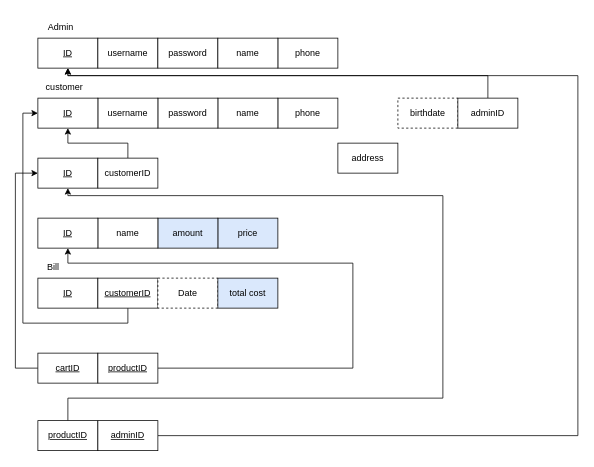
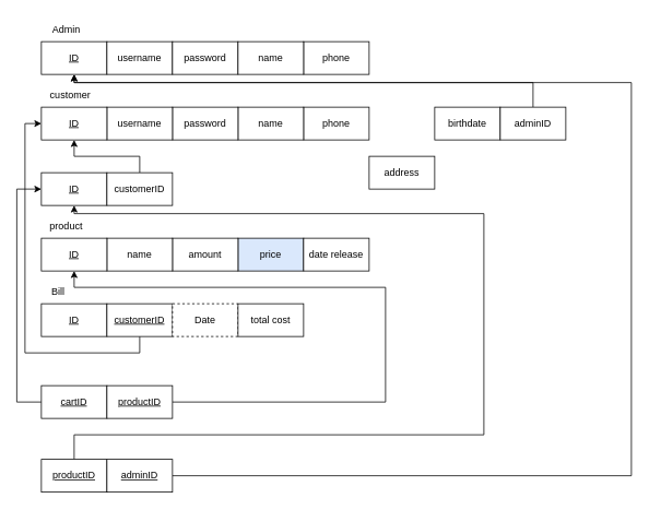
  <mxCell id="0" />
  <mxCell id="1" parent="0" />
  <mxCell id="2" value="&lt;u&gt;ID&lt;/u&gt;" style="rounded=0;whiteSpace=wrap;html=1;" parent="1" vertex="1"><mxGeometry x="50" y="50" width="80" height="40" as="geometry" /></mxCell>
  <mxCell id="3" value="username" style="rounded=0;whiteSpace=wrap;html=1;" parent="1" vertex="1"><mxGeometry x="130" y="50" width="80" height="40" as="geometry" /></mxCell>
  <mxCell id="4" value="phone" style="rounded=0;whiteSpace=wrap;html=1;" parent="1" vertex="1"><mxGeometry x="370" y="50" width="80" height="40" as="geometry" /></mxCell>
  <mxCell id="5" value="password" style="rounded=0;whiteSpace=wrap;html=1;" parent="1" vertex="1"><mxGeometry x="210" y="50" width="80" height="40" as="geometry" /></mxCell>
  <mxCell id="6" value="name" style="rounded=0;whiteSpace=wrap;html=1;" parent="1" vertex="1"><mxGeometry x="290" y="50" width="80" height="40" as="geometry" /></mxCell>
  <mxCell id="7" value="Admin" style="text;html=1;align=center;verticalAlign=middle;resizable=0;points=[];autosize=1;strokeColor=none;fillColor=none;" vertex="1" parent="1"><mxGeometry x="50" y="20" width="60" height="30" as="geometry" /></mxCell>
  <mxCell id="8" value="phone" style="rounded=0;whiteSpace=wrap;html=1;" vertex="1" parent="1"><mxGeometry x="370" y="130" width="80" height="40" as="geometry" /></mxCell>
  <mxCell id="9" value="name" style="rounded=0;whiteSpace=wrap;html=1;" vertex="1" parent="1"><mxGeometry x="290" y="130" width="80" height="40" as="geometry" /></mxCell>
  <mxCell id="10" value="password" style="rounded=0;whiteSpace=wrap;html=1;" vertex="1" parent="1"><mxGeometry x="210" y="130" width="80" height="40" as="geometry" /></mxCell>
  <mxCell id="11" value="username" style="rounded=0;whiteSpace=wrap;html=1;" vertex="1" parent="1"><mxGeometry x="130" y="130" width="80" height="40" as="geometry" /></mxCell>
  <mxCell id="12" value="&lt;u&gt;ID&lt;/u&gt;" style="rounded=0;whiteSpace=wrap;html=1;" vertex="1" parent="1"><mxGeometry x="50" y="130" width="80" height="40" as="geometry" /></mxCell>
  <mxCell id="13" value="address" style="rounded=0;whiteSpace=wrap;html=1;" vertex="1" parent="1"><mxGeometry x="450" y="190" width="80" height="40" as="geometry" /></mxCell>
- <mxCell id="14" value="birthdate" style="rounded=0;whiteSpace=wrap;html=1;dashed=1;" vertex="1" parent="1"><mxGeometry x="530" y="130" width="80" height="40" as="geometry" /></mxCell>
+ <mxCell id="14" value="birthdate" style="rounded=0;whiteSpace=wrap;html=1;" vertex="1" parent="1"><mxGeometry x="530" y="130" width="80" height="40" as="geometry" /></mxCell>
  <mxCell id="15" value="customer" style="text;html=1;align=center;verticalAlign=middle;resizable=0;points=[];autosize=1;strokeColor=none;fillColor=none;" vertex="1" parent="1"><mxGeometry x="50" y="100" width="70" height="30" as="geometry" /></mxCell>
  <mxCell id="16" value="&lt;u&gt;ID&lt;/u&gt;" style="rounded=0;whiteSpace=wrap;html=1;" vertex="1" parent="1"><mxGeometry x="50" y="210" width="80" height="40" as="geometry" /></mxCell>
  <mxCell id="17" value="price" style="rounded=0;whiteSpace=wrap;html=1;fillColor=#dae8fc;" vertex="1" parent="1"><mxGeometry x="290" y="290" width="80" height="40" as="geometry" /></mxCell>
- <mxCell id="18" value="amount" style="rounded=0;whiteSpace=wrap;html=1;fillColor=#dae8fc;" vertex="1" parent="1"><mxGeometry x="210" y="290" width="80" height="40" as="geometry" /></mxCell>
+ <mxCell id="18" value="amount" style="rounded=0;whiteSpace=wrap;html=1;" vertex="1" parent="1"><mxGeometry x="210" y="290" width="80" height="40" as="geometry" /></mxCell>
  <mxCell id="19" value="name" style="rounded=0;whiteSpace=wrap;html=1;" vertex="1" parent="1"><mxGeometry x="130" y="290" width="80" height="40" as="geometry" /></mxCell>
  <mxCell id="20" value="&lt;u&gt;ID&lt;/u&gt;" style="rounded=0;whiteSpace=wrap;html=1;" vertex="1" parent="1"><mxGeometry x="50" y="290" width="80" height="40" as="geometry" /></mxCell>
+ <mxCell id="21" value="date release" style="rounded=0;whiteSpace=wrap;html=1;" vertex="1" parent="1"><mxGeometry x="370" y="290" width="80" height="40" as="geometry" /></mxCell>
  <mxCell id="22" value="&lt;u&gt;ID&lt;/u&gt;" style="rounded=0;whiteSpace=wrap;html=1;" vertex="1" parent="1"><mxGeometry x="50" y="370" width="80" height="40" as="geometry" /></mxCell>
  <mxCell id="23" style="edgeStyle=orthogonalEdgeStyle;rounded=0;orthogonalLoop=1;jettySize=auto;html=1;entryX=0;entryY=0.5;entryDx=0;entryDy=0;" edge="1" parent="1" source="24" target="12"><mxGeometry relative="1" as="geometry"><Array as="points"><mxPoint x="170" y="430" /><mxPoint x="30" y="430" /><mxPoint x="30" y="150" /></Array></mxGeometry></mxCell>
  <mxCell id="24" value="&lt;u&gt;customerID&lt;/u&gt;" style="rounded=0;whiteSpace=wrap;html=1;" vertex="1" parent="1"><mxGeometry x="130" y="370" width="80" height="40" as="geometry" /></mxCell>
  <mxCell id="25" value="Date" style="rounded=0;whiteSpace=wrap;html=1;dashed=1;" vertex="1" parent="1"><mxGeometry x="210" y="370" width="80" height="40" as="geometry" /></mxCell>
- <mxCell id="26" value="total cost" style="rounded=0;whiteSpace=wrap;html=1;fillColor=#dae8fc;" vertex="1" parent="1"><mxGeometry x="290" y="370" width="80" height="40" as="geometry" /></mxCell>
+ <mxCell id="26" value="total cost" style="rounded=0;whiteSpace=wrap;html=1;" vertex="1" parent="1"><mxGeometry x="290" y="370" width="80" height="40" as="geometry" /></mxCell>
  <mxCell id="27" value="Bill" style="text;html=1;align=center;verticalAlign=middle;resizable=0;points=[];autosize=1;strokeColor=none;fillColor=none;" vertex="1" parent="1"><mxGeometry x="50" y="340" width="40" height="30" as="geometry" /></mxCell>
+ <mxCell id="28" value="product" style="text;html=1;align=center;verticalAlign=middle;resizable=0;points=[];autosize=1;strokeColor=none;fillColor=none;" vertex="1" parent="1"><mxGeometry x="50" y="260" width="60" height="30" as="geometry" /></mxCell>
  <mxCell id="29" style="edgeStyle=orthogonalEdgeStyle;rounded=0;orthogonalLoop=1;jettySize=auto;html=1;entryX=0.5;entryY=1;entryDx=0;entryDy=0;" edge="1" parent="1" source="30" target="12"><mxGeometry relative="1" as="geometry" /></mxCell>
  <mxCell id="30" value="customerID" style="rounded=0;whiteSpace=wrap;html=1;" vertex="1" parent="1"><mxGeometry x="130" y="210" width="80" height="40" as="geometry" /></mxCell>
  <mxCell id="31" style="edgeStyle=orthogonalEdgeStyle;rounded=0;orthogonalLoop=1;jettySize=auto;html=1;entryX=0.5;entryY=1;entryDx=0;entryDy=0;" edge="1" parent="1" source="32" target="2"><mxGeometry relative="1" as="geometry"><Array as="points"><mxPoint x="650" y="100" /><mxPoint x="90" y="100" /></Array></mxGeometry></mxCell>
  <mxCell id="32" value="adminID" style="rounded=0;whiteSpace=wrap;html=1;" vertex="1" parent="1"><mxGeometry x="610" y="130" width="80" height="40" as="geometry" /></mxCell>
  <mxCell id="33" style="edgeStyle=orthogonalEdgeStyle;rounded=0;orthogonalLoop=1;jettySize=auto;html=1;entryX=0;entryY=0.5;entryDx=0;entryDy=0;" edge="1" parent="1" source="34" target="16"><mxGeometry relative="1" as="geometry"><Array as="points"><mxPoint x="20" y="490" /><mxPoint x="20" y="230" /></Array></mxGeometry></mxCell>
  <mxCell id="34" value="&lt;u&gt;cartID&lt;/u&gt;" style="rounded=0;whiteSpace=wrap;html=1;align=center;" vertex="1" parent="1"><mxGeometry x="50" y="470" width="80" height="40" as="geometry" /></mxCell>
  <mxCell id="35" style="edgeStyle=orthogonalEdgeStyle;rounded=0;orthogonalLoop=1;jettySize=auto;html=1;" edge="1" parent="1" source="36" target="20"><mxGeometry relative="1" as="geometry"><Array as="points"><mxPoint x="470" y="490" /><mxPoint x="470" y="350" /><mxPoint x="90" y="350" /></Array></mxGeometry></mxCell>
  <mxCell id="36" value="&lt;u&gt;productID&lt;/u&gt;" style="rounded=0;whiteSpace=wrap;html=1;" vertex="1" parent="1"><mxGeometry x="130" y="470" width="80" height="40" as="geometry" /></mxCell>
  <mxCell id="37" style="edgeStyle=orthogonalEdgeStyle;rounded=0;orthogonalLoop=1;jettySize=auto;html=1;" edge="1" parent="1" source="38" target="16"><mxGeometry relative="1" as="geometry"><Array as="points"><mxPoint x="90" y="530" /><mxPoint x="590" y="530" /><mxPoint x="590" y="260" /><mxPoint x="90" y="260" /></Array></mxGeometry></mxCell>
  <mxCell id="38" value="&lt;u&gt;productID&lt;/u&gt;" style="rounded=0;whiteSpace=wrap;html=1;" vertex="1" parent="1"><mxGeometry x="50" y="560" width="80" height="40" as="geometry" /></mxCell>
  <mxCell id="39" style="edgeStyle=orthogonalEdgeStyle;rounded=0;orthogonalLoop=1;jettySize=auto;html=1;entryX=0.5;entryY=1;entryDx=0;entryDy=0;" edge="1" parent="1" source="40" target="2"><mxGeometry relative="1" as="geometry"><Array as="points"><mxPoint x="770" y="580" /><mxPoint x="770" y="100" /><mxPoint x="90" y="100" /></Array></mxGeometry></mxCell>
  <mxCell id="40" value="&lt;u&gt;adminID&lt;/u&gt;" style="rounded=0;whiteSpace=wrap;html=1;" vertex="1" parent="1"><mxGeometry x="130" y="560" width="80" height="40" as="geometry" /></mxCell>
